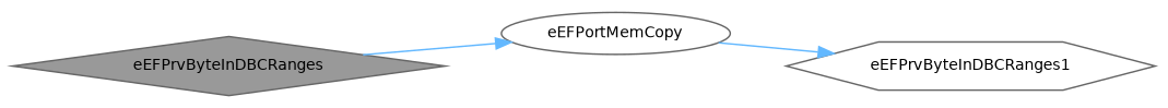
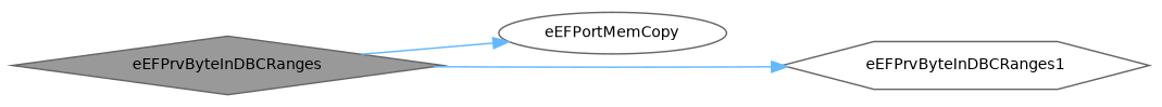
  digraph {
    rankdir=LR
    node [color=grey40 fillcolor=white fontname=Helvetica fontsize=10 style=filled]
    edge [color=steelblue1 fontname=Helvetica fontsize=10 labelfontname=Helvetica labelfontsize=10 style=solid]
    n1 [color=gray40 fillcolor=grey60 fontcolor=black height=0.2 label=eEFPrvByteInDBCRanges shape=diamond width=0.4]
    n2 [height=0.2 label=eEFPortMemCopy shape=ellipse width=0.4]
    n3 [height=0.2 label=eEFPrvByteInDBCRanges1 shape=hexagon width=0.4]
    n1 -> n2
-   n2 -> n3
+   n1 -> n3
  }
